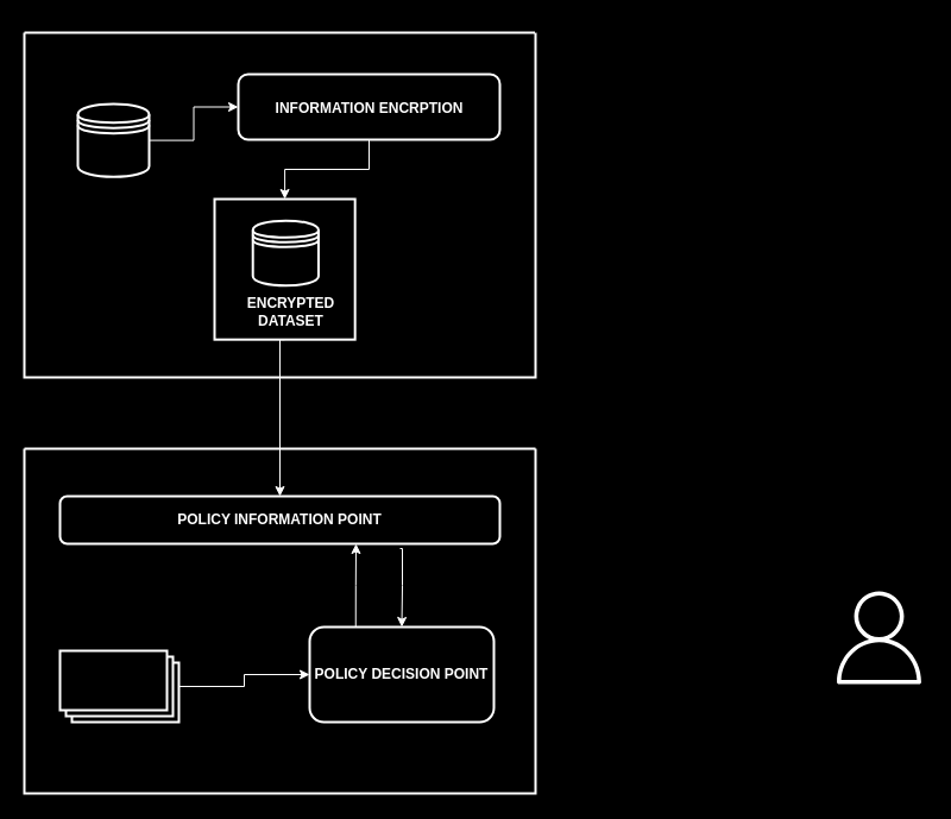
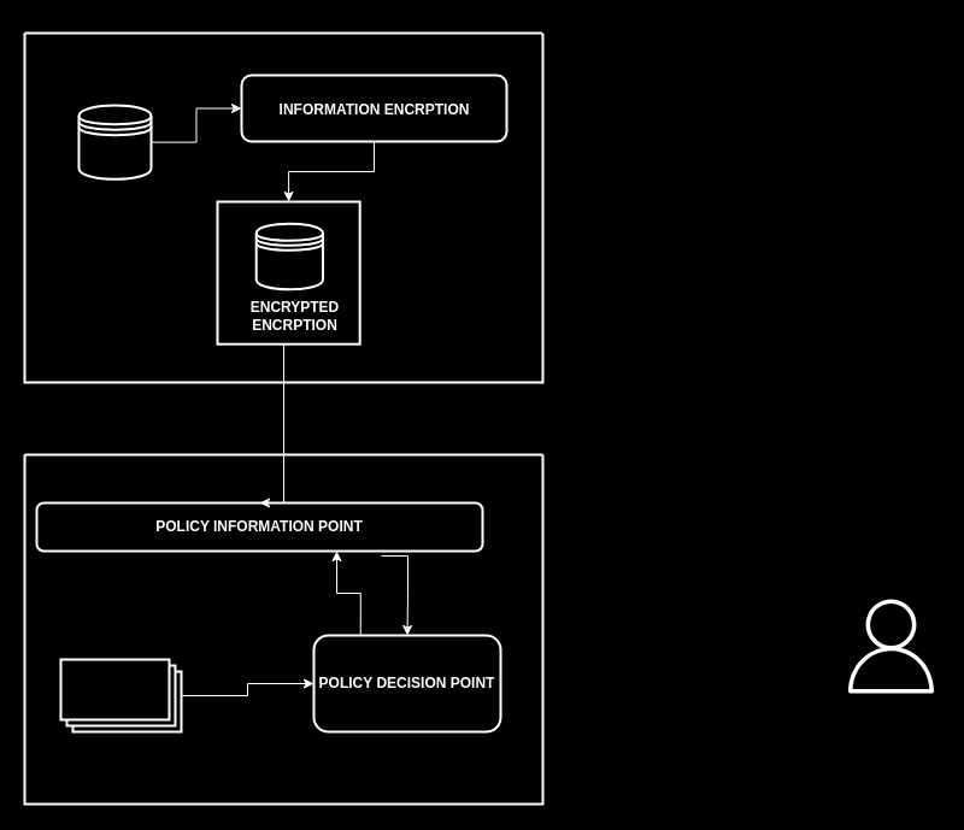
  <mxCell id="0" />
  <mxCell id="1" parent="0" />
  <mxCell id="2" value="" style="swimlane;startSize=0;fillColor=#000000;strokeColor=#FFFFFF;strokeWidth=2;" vertex="1" parent="1"><mxGeometry x="20" y="20" width="430" height="290" as="geometry" /></mxCell>
  <mxCell id="3" value="" style="group" vertex="1" connectable="0" parent="2"><mxGeometry x="30" y="60" width="90" height="100" as="geometry" /></mxCell>
  <mxCell id="4" value="" style="shape=datastore;whiteSpace=wrap;html=1;fillColor=#000000;strokeColor=#FFFFFF;strokeWidth=2;" vertex="1" parent="3"><mxGeometry x="15" width="60" height="61.224" as="geometry" /></mxCell>
  <mxCell id="5" value="" style="group" vertex="1" connectable="0" parent="2"><mxGeometry x="180" y="35" width="220" height="55" as="geometry" /></mxCell>
  <mxCell id="6" value="&lt;font color=&quot;#ffffff&quot;&gt;&lt;b&gt;INFORMATION ENCRPTION&lt;/b&gt;&lt;br&gt;&lt;/font&gt;" style="text;html=1;align=center;verticalAlign=middle;resizable=0;points=[];autosize=1;strokeColor=none;fillColor=none;" vertex="1" parent="5"><mxGeometry x="15" y="13.75" width="190" height="30" as="geometry" /></mxCell>
  <mxCell id="7" value="" style="rounded=1;whiteSpace=wrap;html=1;fillColor=none;strokeColor=#FFFFFF;strokeWidth=2;" vertex="1" parent="5"><mxGeometry width="220" height="55" as="geometry" /></mxCell>
  <mxCell id="8" value="" style="group" vertex="1" connectable="0" parent="2"><mxGeometry x="160" y="140" width="145" height="150" as="geometry" /></mxCell>
  <mxCell id="9" value="" style="group" vertex="1" connectable="0" parent="8"><mxGeometry x="18.413" y="18.182" width="126.587" height="131.818" as="geometry" /></mxCell>
  <mxCell id="10" value="" style="shape=datastore;whiteSpace=wrap;html=1;fillColor=#000000;strokeColor=#FFFFFF;strokeWidth=2;" vertex="1" parent="9"><mxGeometry x="13.81" width="55.238" height="54.545" as="geometry" /></mxCell>
- <mxCell id="11" value="&lt;b&gt;ENCRYPTED&lt;/b&gt;&lt;div&gt;&lt;b&gt;DATASET&lt;/b&gt;&lt;/div&gt;" style="text;html=1;align=center;verticalAlign=middle;resizable=0;points=[];autosize=1;strokeColor=none;fillColor=none;fontColor=#FFFFFF;" vertex="1" parent="9"><mxGeometry x="-4.603" y="57.273" width="100" height="40" as="geometry" /></mxCell>
+ <mxCell id="11" value="&lt;b&gt;ENCRYPTED&lt;/b&gt;&lt;div&gt;&lt;b&gt;ENCRPTION&lt;/b&gt;&lt;/div&gt;" style="text;html=1;align=center;verticalAlign=middle;resizable=0;points=[];autosize=1;strokeColor=none;fillColor=none;fontColor=#FFFFFF;" vertex="1" parent="9"><mxGeometry x="-4.603" y="57.273" width="100" height="40" as="geometry" /></mxCell>
  <mxCell id="12" value="" style="whiteSpace=wrap;html=1;aspect=fixed;fillColor=none;strokeColor=#FFFFFF;strokeWidth=2;" vertex="1" parent="8"><mxGeometry width="118.182" height="118.182" as="geometry" /></mxCell>
  <mxCell id="13" style="edgeStyle=orthogonalEdgeStyle;rounded=0;orthogonalLoop=1;jettySize=auto;html=1;strokeColor=#FFFFFF;" edge="1" parent="2" source="7" target="12"><mxGeometry relative="1" as="geometry" /></mxCell>
  <mxCell id="14" style="edgeStyle=orthogonalEdgeStyle;rounded=0;orthogonalLoop=1;jettySize=auto;html=1;entryX=0;entryY=0.5;entryDx=0;entryDy=0;strokeColor=#FFFFFF;" edge="1" parent="2" source="4" target="7"><mxGeometry relative="1" as="geometry" /></mxCell>
  <mxCell id="15" value="" style="sketch=0;outlineConnect=0;fontColor=#232F3E;gradientColor=none;fillColor=#FFFFFF;strokeColor=none;dashed=0;verticalLabelPosition=bottom;verticalAlign=top;align=center;html=1;fontSize=12;fontStyle=0;aspect=fixed;pointerEvents=1;shape=mxgraph.aws4.user;" vertex="1" parent="1"><mxGeometry x="700" y="490" width="78" height="78" as="geometry" /></mxCell>
  <mxCell id="16" style="edgeStyle=orthogonalEdgeStyle;rounded=0;orthogonalLoop=1;jettySize=auto;html=1;exitX=1;exitY=0;exitDx=0;exitDy=0;" edge="1" parent="1" source="2" target="2"><mxGeometry relative="1" as="geometry" /></mxCell>
  <mxCell id="17" value="" style="swimlane;startSize=0;fillColor=#000000;strokeColor=#FFFFFF;strokeWidth=2;" vertex="1" parent="1"><mxGeometry x="20" y="370" width="430" height="290" as="geometry" /></mxCell>
  <mxCell id="18" value="&lt;b&gt;&lt;font color=&quot;#ffffff&quot;&gt;POLICY DECISION POINT&lt;/font&gt;&lt;br&gt;&lt;/b&gt;" style="rounded=1;whiteSpace=wrap;html=1;fillColor=none;strokeColor=#FFFFFF;strokeWidth=2;" vertex="1" parent="17"><mxGeometry x="240" y="150" width="155" height="80" as="geometry" /></mxCell>
  <mxCell id="19" style="edgeStyle=orthogonalEdgeStyle;rounded=0;orthogonalLoop=1;jettySize=auto;html=1;entryX=0.5;entryY=0;entryDx=0;entryDy=0;exitX=0.773;exitY=1.1;exitDx=0;exitDy=0;exitPerimeter=0;strokeColor=#FFFFFF;" edge="1" parent="17" source="20" target="18"><mxGeometry relative="1" as="geometry"><Array as="points"><mxPoint x="318" y="84" /><mxPoint x="318" y="115" /></Array></mxGeometry></mxCell>
- <mxCell id="20" value="&lt;b&gt;&lt;font color=&quot;#ffffff&quot;&gt;POLICY INFORMATION POINT&lt;/font&gt;&lt;br&gt;&lt;/b&gt;" style="rounded=1;whiteSpace=wrap;html=1;fillColor=none;strokeColor=#FFFFFF;strokeWidth=2;" vertex="1" parent="17"><mxGeometry x="30" y="40" width="370" height="40" as="geometry" /></mxCell>
+ <mxCell id="20" value="&lt;b&gt;&lt;font color=&quot;#ffffff&quot;&gt;POLICY INFORMATION POINT&lt;/font&gt;&lt;br&gt;&lt;/b&gt;" style="rounded=1;whiteSpace=wrap;html=1;fillColor=none;strokeColor=#FFFFFF;strokeWidth=2;" vertex="1" parent="17"><mxGeometry x="10" y="40" width="370" height="40" as="geometry" /></mxCell>
  <mxCell id="21" value="" style="group" vertex="1" connectable="0" parent="17"><mxGeometry x="30" y="170" width="100" height="110" as="geometry" /></mxCell>
  <mxCell id="22" value="" style="verticalLabelPosition=bottom;verticalAlign=top;html=1;shape=mxgraph.basic.layered_rect;dx=10;outlineConnect=0;whiteSpace=wrap;fillColor=#000000;strokeWidth=2;strokeColor=#FFFFFF;" vertex="1" parent="21"><mxGeometry width="100" height="60" as="geometry" /></mxCell>
  <mxCell id="23" style="edgeStyle=orthogonalEdgeStyle;rounded=0;orthogonalLoop=1;jettySize=auto;html=1;entryX=0;entryY=0.5;entryDx=0;entryDy=0;strokeColor=#FFFFFF;" edge="1" parent="17" source="22" target="18"><mxGeometry relative="1" as="geometry" /></mxCell>
  <mxCell id="24" style="edgeStyle=orthogonalEdgeStyle;rounded=0;orthogonalLoop=1;jettySize=auto;html=1;exitX=0.25;exitY=0;exitDx=0;exitDy=0;entryX=0.673;entryY=1;entryDx=0;entryDy=0;entryPerimeter=0;strokeColor=#FFFFFF;" edge="1" parent="17" source="18" target="20"><mxGeometry relative="1" as="geometry" /></mxCell>
  <mxCell id="25" style="edgeStyle=orthogonalEdgeStyle;rounded=0;orthogonalLoop=1;jettySize=auto;html=1;exitX=0.5;exitY=1;exitDx=0;exitDy=0;entryX=0.5;entryY=0;entryDx=0;entryDy=0;strokeColor=#FFFFFF;" edge="1" parent="1" source="12" target="20"><mxGeometry relative="1" as="geometry"><Array as="points"><mxPoint x="235" y="278" /></Array></mxGeometry></mxCell>
